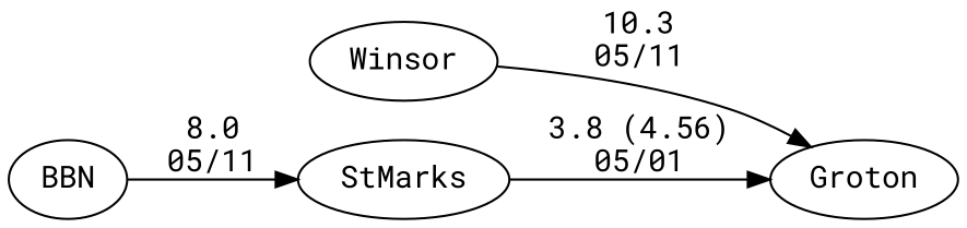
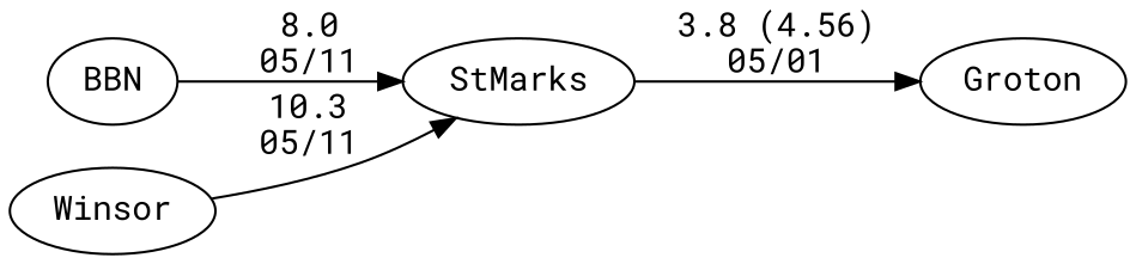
  digraph {
    fontname="Roboto Mono"
    rankdir=LR
    node [fontname="Roboto Mono"]
    edge [fontname="Roboto Mono" random=random]
    StMarks
    Groton
    BBN
    Winsor
    StMarks -> Groton [label="3.8 (4.56)\n05/01" weight=97]
    BBN -> StMarks [label="8.0\n05/11" weight=92]
-   Winsor -> Groton [label="10.3\n05/11" weight=90]
+   Winsor -> StMarks [label="10.3\n05/11" weight=90]
  }
